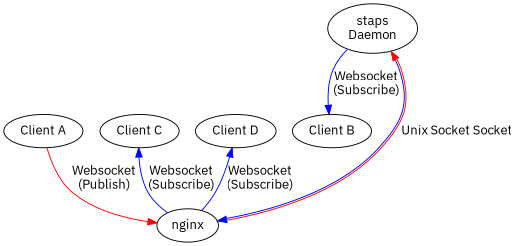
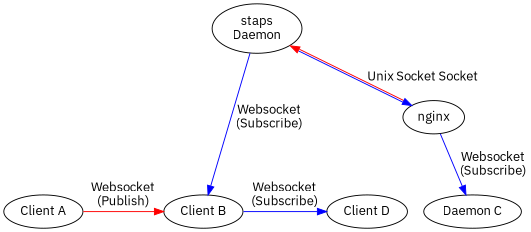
  digraph {
    fontname="IBM Plex Sans"
    node [fontname="IBM Plex Sans"]
    edge [color=blue dir=forward fontname="IBM Plex Sans"]
    "Client A"
    "Client B"
-   "Client C"
+   "Client C" [label="Daemon C"]
    "Client D"
    nginx
    "staps\nDaemon"
    subgraph sub_1 {
      rank=same
      "Client A"
      "Client B"
      "Client C"
      "Client D"
    }
-   "Client A" -> nginx [color=red label="Websocket\n(Publish)"]
+   "Client A" -> "Client B" [color=red label="Websocket\n(Publish)"]
    nginx -> "Client C" [label="Websocket\n(Subscribe)"]
-   nginx -> "Client D" [label="Websocket\n(Subscribe)"]
+   "Client B" -> "Client D" [label="Websocket\n(Subscribe)"]
    "staps\nDaemon" -> "Client B" [label="Websocket\n(Subscribe)"]
    "staps\nDaemon" -> nginx [color="blue:red" dir=both label="Unix Socket Socket"]
  }
